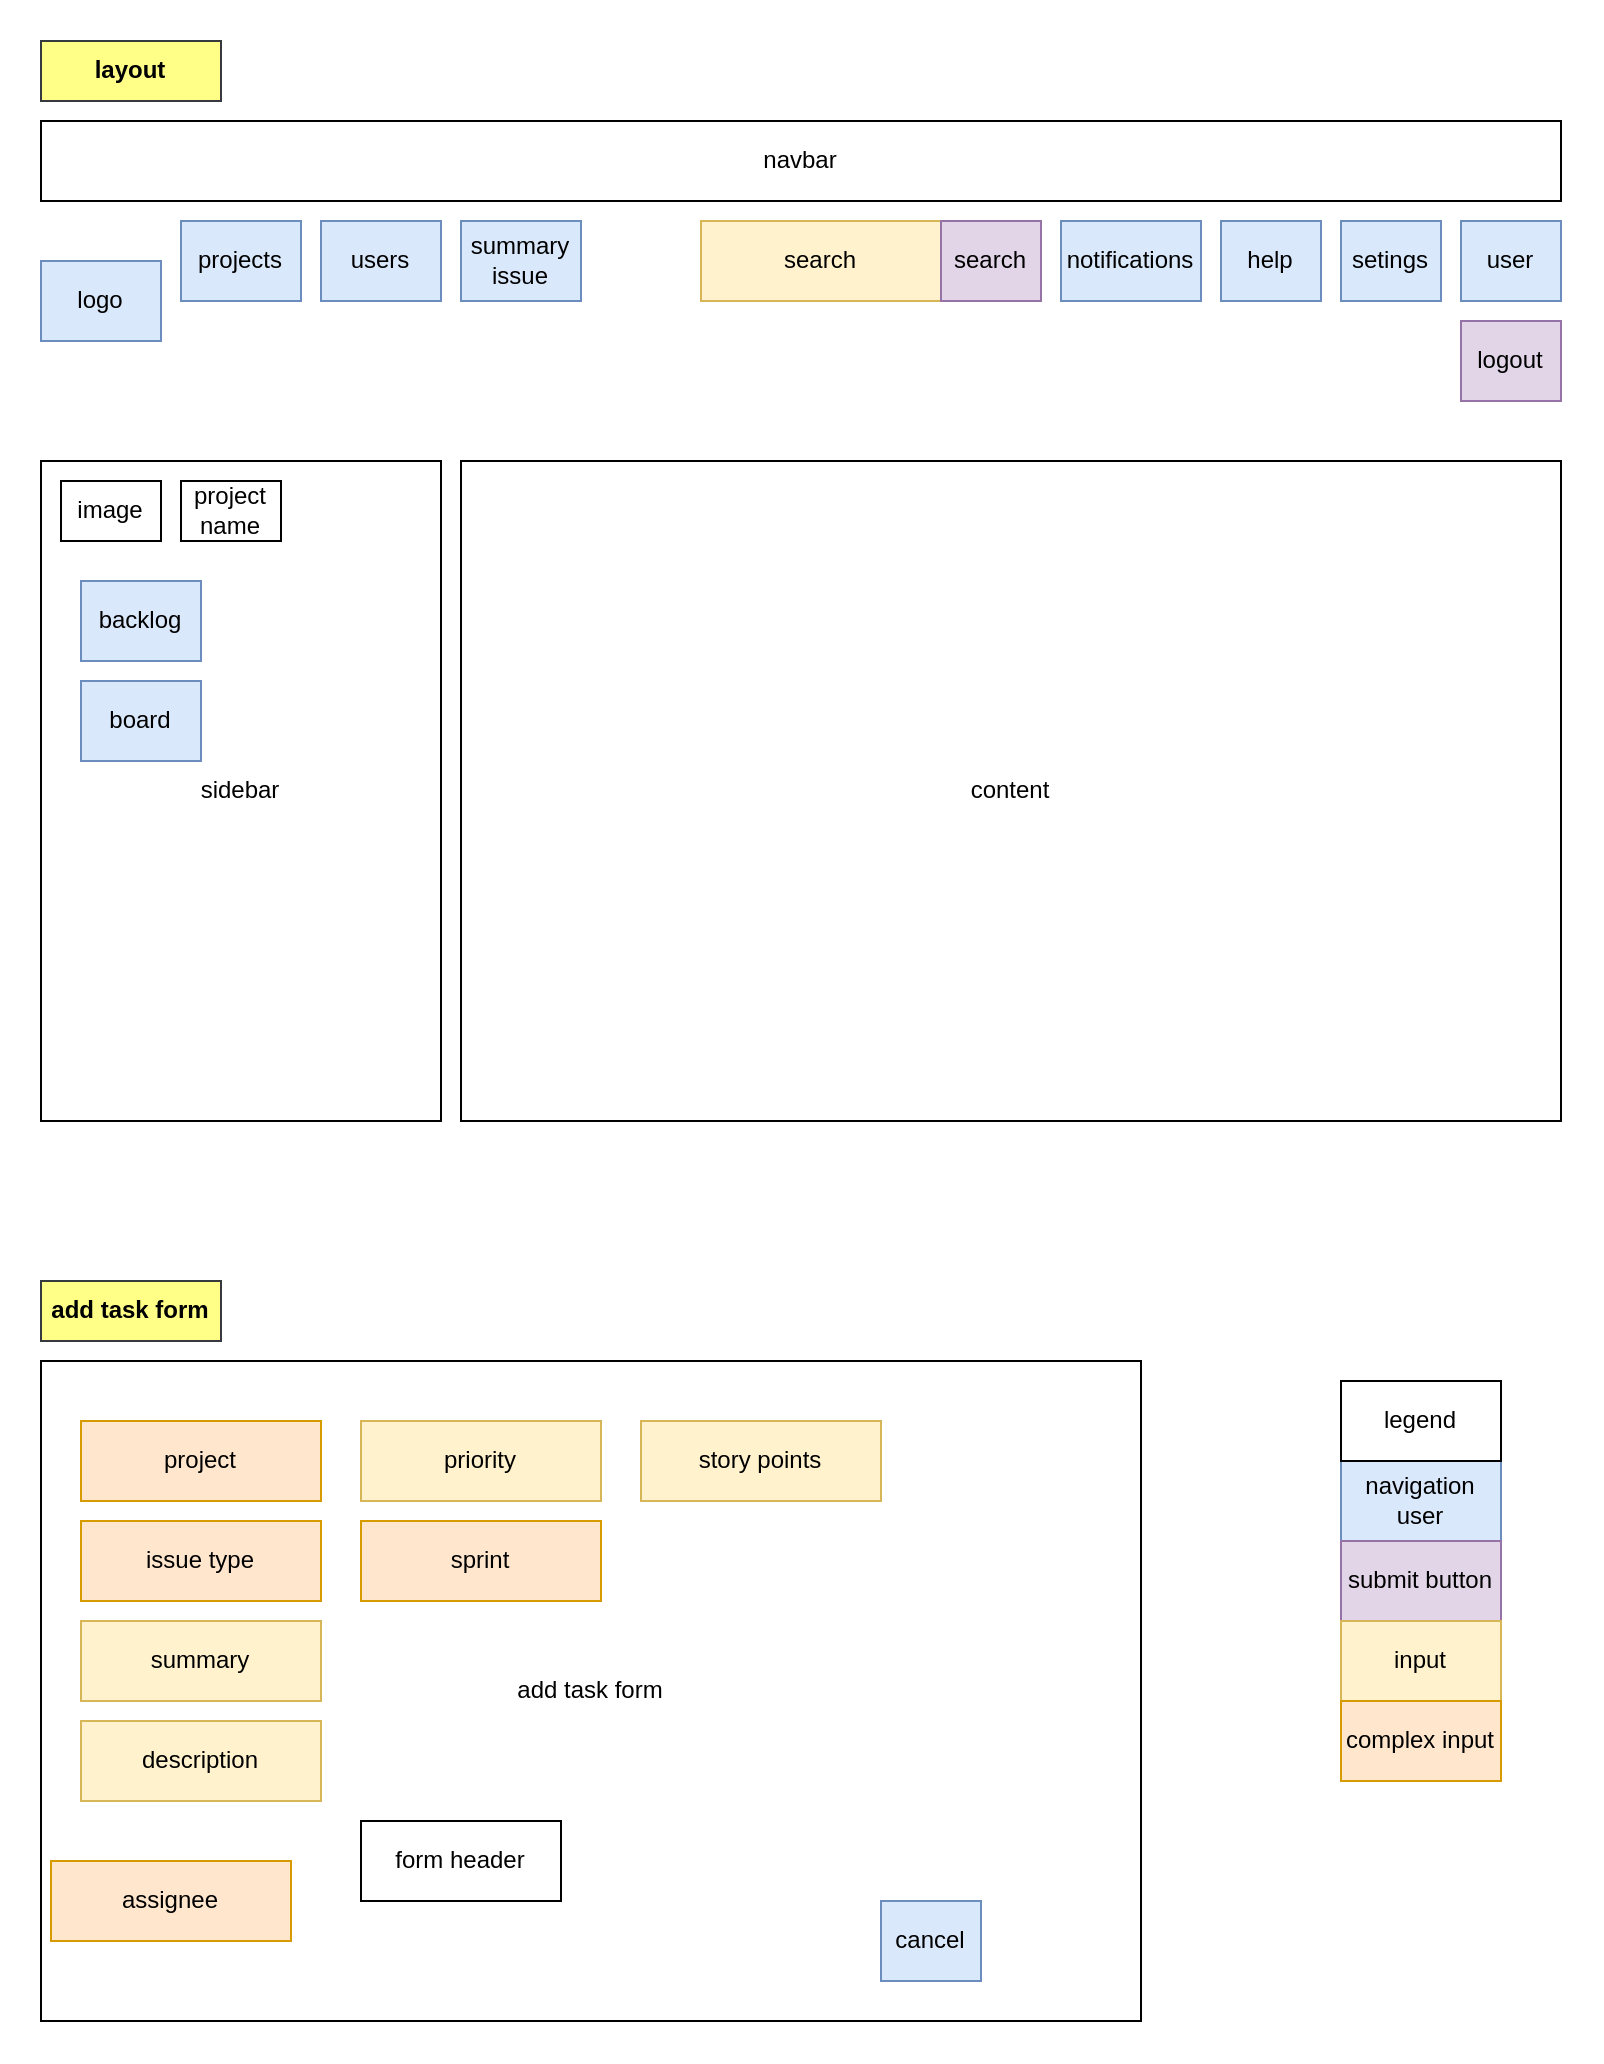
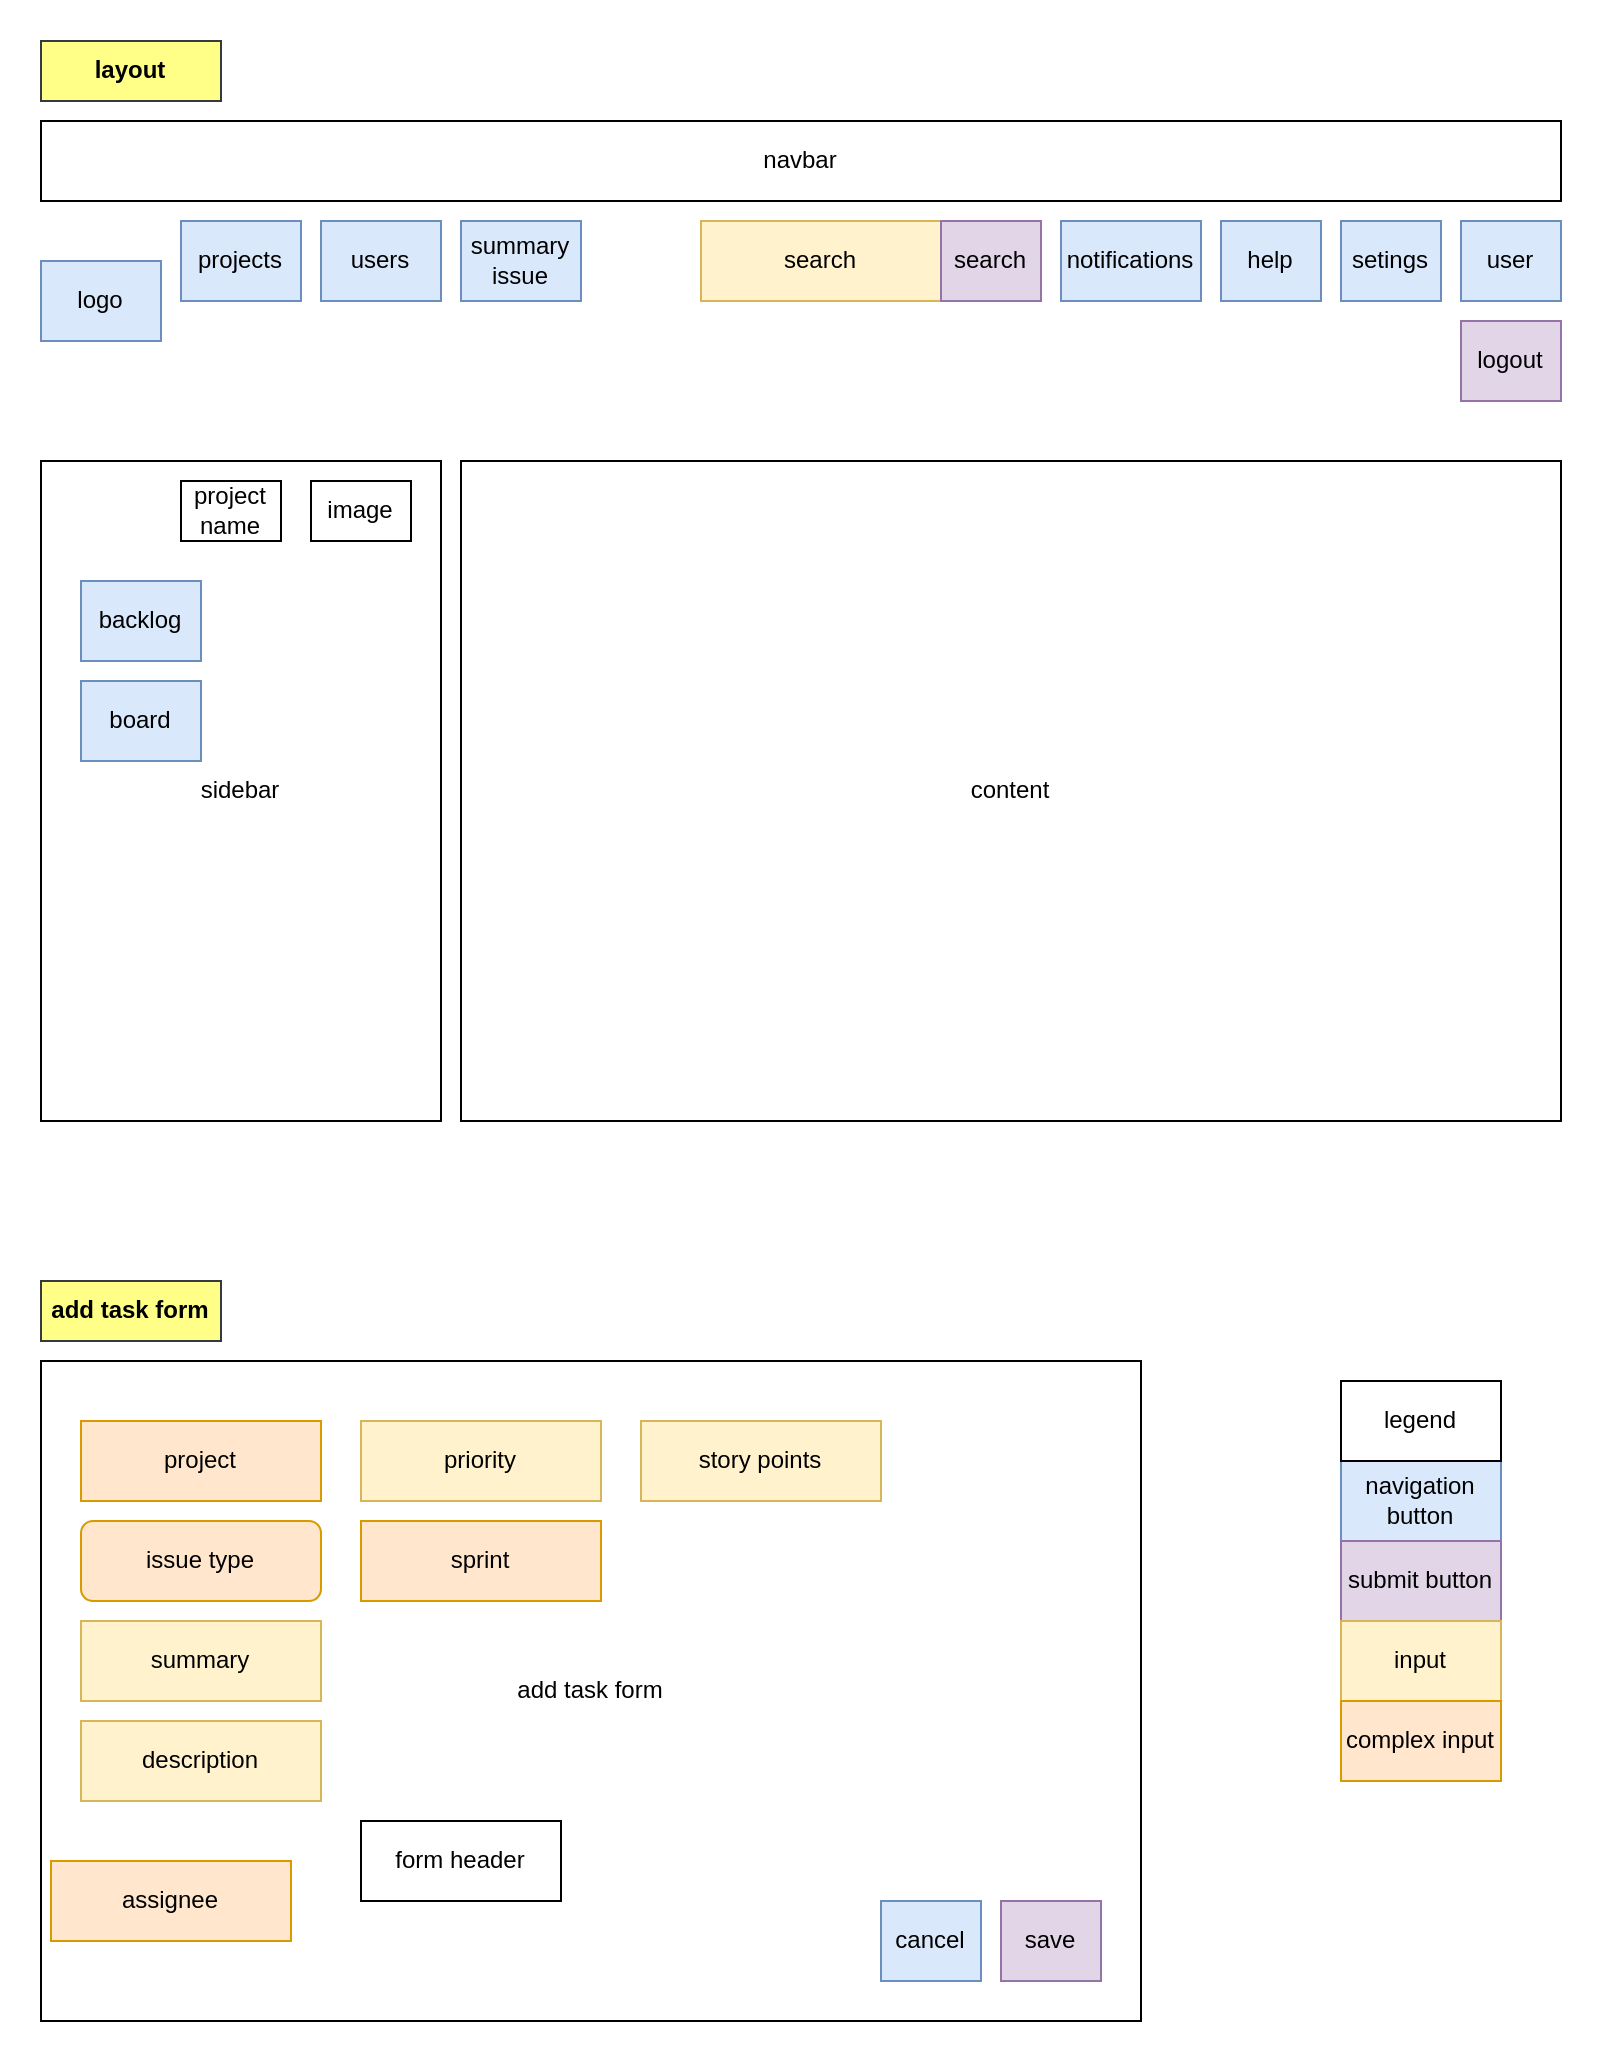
  <mxCell id="0" />
  <mxCell id="1" parent="0" />
  <mxCell id="2" value="navbar" style="rounded=0;whiteSpace=wrap;html=1;" parent="1" vertex="1"><mxGeometry x="20" y="60" width="760" height="40" as="geometry" /></mxCell>
  <mxCell id="3" value="search" style="rounded=0;whiteSpace=wrap;html=1;fillColor=#fff2cc;strokeColor=#d6b656;" parent="1" vertex="1"><mxGeometry x="350" y="110" width="120" height="40" as="geometry" /></mxCell>
  <mxCell id="4" value="notifications" style="rounded=0;whiteSpace=wrap;html=1;fillColor=#dae8fc;strokeColor=#6c8ebf;" parent="1" vertex="1"><mxGeometry x="530" y="110" width="70" height="40" as="geometry" /></mxCell>
  <mxCell id="5" value="help" style="rounded=0;whiteSpace=wrap;html=1;fillColor=#dae8fc;strokeColor=#6c8ebf;" parent="1" vertex="1"><mxGeometry x="610" y="110" width="50" height="40" as="geometry" /></mxCell>
  <mxCell id="6" value="setings" style="rounded=0;whiteSpace=wrap;html=1;fillColor=#dae8fc;strokeColor=#6c8ebf;" parent="1" vertex="1"><mxGeometry x="670" y="110" width="50" height="40" as="geometry" /></mxCell>
  <mxCell id="7" value="user" style="rounded=0;whiteSpace=wrap;html=1;fillColor=#dae8fc;strokeColor=#6c8ebf;" parent="1" vertex="1"><mxGeometry x="730" y="110" width="50" height="40" as="geometry" /></mxCell>
  <mxCell id="8" value="logout" style="rounded=0;whiteSpace=wrap;html=1;fillColor=#e1d5e7;strokeColor=#9673a6;" parent="1" vertex="1"><mxGeometry x="730" y="160" width="50" height="40" as="geometry" /></mxCell>
  <mxCell id="9" value="logo" style="rounded=0;whiteSpace=wrap;html=1;fillColor=#dae8fc;strokeColor=#6c8ebf;" parent="1" vertex="1"><mxGeometry x="20" y="130" width="60" height="40" as="geometry" /></mxCell>
  <mxCell id="10" value="projects" style="rounded=0;whiteSpace=wrap;html=1;fillColor=#dae8fc;strokeColor=#6c8ebf;" parent="1" vertex="1"><mxGeometry x="90" y="110" width="60" height="40" as="geometry" /></mxCell>
  <mxCell id="11" value="users" style="rounded=0;whiteSpace=wrap;html=1;fillColor=#dae8fc;strokeColor=#6c8ebf;" parent="1" vertex="1"><mxGeometry x="160" y="110" width="60" height="40" as="geometry" /></mxCell>
  <mxCell id="12" value="sidebar" style="rounded=0;whiteSpace=wrap;html=1;" parent="1" vertex="1"><mxGeometry x="20" y="230" width="200" height="330" as="geometry" /></mxCell>
  <mxCell id="13" value="content" style="rounded=0;whiteSpace=wrap;html=1;" parent="1" vertex="1"><mxGeometry x="230" y="230" width="550" height="330" as="geometry" /></mxCell>
  <mxCell id="14" value="summary issue" style="rounded=0;whiteSpace=wrap;html=1;fillColor=#dae8fc;strokeColor=#6c8ebf;" parent="1" vertex="1"><mxGeometry x="230" y="110" width="60" height="40" as="geometry" /></mxCell>
  <mxCell id="15" value="board" style="rounded=0;whiteSpace=wrap;html=1;fillColor=#dae8fc;strokeColor=#6c8ebf;" parent="1" vertex="1"><mxGeometry x="40" y="340" width="60" height="40" as="geometry" /></mxCell>
  <mxCell id="16" value="backlog" style="rounded=0;whiteSpace=wrap;html=1;fillColor=#dae8fc;strokeColor=#6c8ebf;" parent="1" vertex="1"><mxGeometry x="40" y="290" width="60" height="40" as="geometry" /></mxCell>
- <mxCell id="17" value="image" style="rounded=0;whiteSpace=wrap;html=1;" parent="1" vertex="1"><mxGeometry x="30" y="240" width="50" height="30" as="geometry" /></mxCell>
+ <mxCell id="17" value="image" style="rounded=0;whiteSpace=wrap;html=1;" parent="1" vertex="1"><mxGeometry x="155" y="240" width="50" height="30" as="geometry" /></mxCell>
  <mxCell id="18" value="project name" style="rounded=0;whiteSpace=wrap;html=1;" parent="1" vertex="1"><mxGeometry x="90" y="240" width="50" height="30" as="geometry" /></mxCell>
  <mxCell id="19" value="add task form" style="rounded=0;whiteSpace=wrap;html=1;" parent="1" vertex="1"><mxGeometry x="20" y="680" width="550" height="330" as="geometry" /></mxCell>
  <mxCell id="20" value="project" style="rounded=0;whiteSpace=wrap;html=1;fillColor=#ffe6cc;strokeColor=#d79b00;" parent="1" vertex="1"><mxGeometry x="40" y="710" width="120" height="40" as="geometry" /></mxCell>
- <mxCell id="21" value="issue type" style="rounded=0;whiteSpace=wrap;html=1;fillColor=#ffe6cc;strokeColor=#d79b00;" parent="1" vertex="1"><mxGeometry x="40" y="760" width="120" height="40" as="geometry" /></mxCell>
+ <mxCell id="21" value="issue type" style="whiteSpace=wrap;html=1;fillColor=#ffe6cc;strokeColor=#d79b00;rounded=1;" parent="1" vertex="1"><mxGeometry x="40" y="760" width="120" height="40" as="geometry" /></mxCell>
  <mxCell id="22" value="summary" style="rounded=0;whiteSpace=wrap;html=1;fillColor=#fff2cc;strokeColor=#d6b656;" parent="1" vertex="1"><mxGeometry x="40" y="810" width="120" height="40" as="geometry" /></mxCell>
  <mxCell id="23" value="description" style="rounded=0;whiteSpace=wrap;html=1;fillColor=#fff2cc;strokeColor=#d6b656;" parent="1" vertex="1"><mxGeometry x="40" y="860" width="120" height="40" as="geometry" /></mxCell>
  <mxCell id="24" value="assignee" style="rounded=0;whiteSpace=wrap;html=1;fillColor=#ffe6cc;strokeColor=#d79b00;" parent="1" vertex="1"><mxGeometry x="25" y="930" width="120" height="40" as="geometry" /></mxCell>
  <mxCell id="25" value="priority" style="rounded=0;whiteSpace=wrap;html=1;fillColor=#fff2cc;strokeColor=#d6b656;" parent="1" vertex="1"><mxGeometry x="180" y="710" width="120" height="40" as="geometry" /></mxCell>
  <mxCell id="26" value="sprint" style="rounded=0;whiteSpace=wrap;html=1;fillColor=#ffe6cc;strokeColor=#d79b00;" parent="1" vertex="1"><mxGeometry x="180" y="760" width="120" height="40" as="geometry" /></mxCell>
  <mxCell id="27" value="story points" style="rounded=0;whiteSpace=wrap;html=1;fillColor=#fff2cc;strokeColor=#d6b656;" parent="1" vertex="1"><mxGeometry x="320" y="710" width="120" height="40" as="geometry" /></mxCell>
  <mxCell id="28" value="cancel" style="rounded=0;whiteSpace=wrap;html=1;fillColor=#dae8fc;strokeColor=#6c8ebf;" parent="1" vertex="1"><mxGeometry x="440" y="950" width="50" height="40" as="geometry" /></mxCell>
+ <mxCell id="29" value="save" style="rounded=0;whiteSpace=wrap;html=1;fillColor=#e1d5e7;strokeColor=#9673a6;" parent="1" vertex="1"><mxGeometry x="500" y="950" width="50" height="40" as="geometry" /></mxCell>
  <mxCell id="30" value="form header" style="rounded=0;whiteSpace=wrap;html=1;" parent="1" vertex="1"><mxGeometry x="180" y="910" width="100" height="40" as="geometry" /></mxCell>
  <mxCell id="31" value="search" style="rounded=0;whiteSpace=wrap;html=1;fillColor=#e1d5e7;strokeColor=#9673a6;" parent="1" vertex="1"><mxGeometry x="470" y="110" width="50" height="40" as="geometry" /></mxCell>
  <mxCell id="32" value="add task form" style="rounded=0;whiteSpace=wrap;html=1;fillColor=#ffff88;strokeColor=#36393d;fontStyle=1" parent="1" vertex="1"><mxGeometry x="20" y="640" width="90" height="30" as="geometry" /></mxCell>
  <mxCell id="33" value="layout" style="rounded=0;whiteSpace=wrap;html=1;fillColor=#ffff88;strokeColor=#36393d;fontStyle=1" parent="1" vertex="1"><mxGeometry x="20" y="20" width="90" height="30" as="geometry" /></mxCell>
- <mxCell id="34" value="navigation user" style="rounded=0;whiteSpace=wrap;html=1;fillColor=#dae8fc;strokeColor=#6c8ebf;" parent="1" vertex="1"><mxGeometry x="670" y="730" width="80" height="40" as="geometry" /></mxCell>
+ <mxCell id="34" value="navigation button" style="rounded=0;whiteSpace=wrap;html=1;fillColor=#dae8fc;strokeColor=#6c8ebf;" parent="1" vertex="1"><mxGeometry x="670" y="730" width="80" height="40" as="geometry" /></mxCell>
  <mxCell id="35" value="submit button" style="rounded=0;whiteSpace=wrap;html=1;fillColor=#e1d5e7;strokeColor=#9673a6;" parent="1" vertex="1"><mxGeometry x="670" y="770" width="80" height="40" as="geometry" /></mxCell>
  <mxCell id="36" value="input" style="rounded=0;whiteSpace=wrap;html=1;fillColor=#fff2cc;strokeColor=#d6b656;" parent="1" vertex="1"><mxGeometry x="670" y="810" width="80" height="40" as="geometry" /></mxCell>
  <mxCell id="37" value="complex input" style="rounded=0;whiteSpace=wrap;html=1;fillColor=#ffe6cc;strokeColor=#d79b00;" parent="1" vertex="1"><mxGeometry x="670" y="850" width="80" height="40" as="geometry" /></mxCell>
  <mxCell id="38" value="legend" style="rounded=0;whiteSpace=wrap;html=1;" vertex="1" parent="1"><mxGeometry x="670" y="690" width="80" height="40" as="geometry" /></mxCell>
